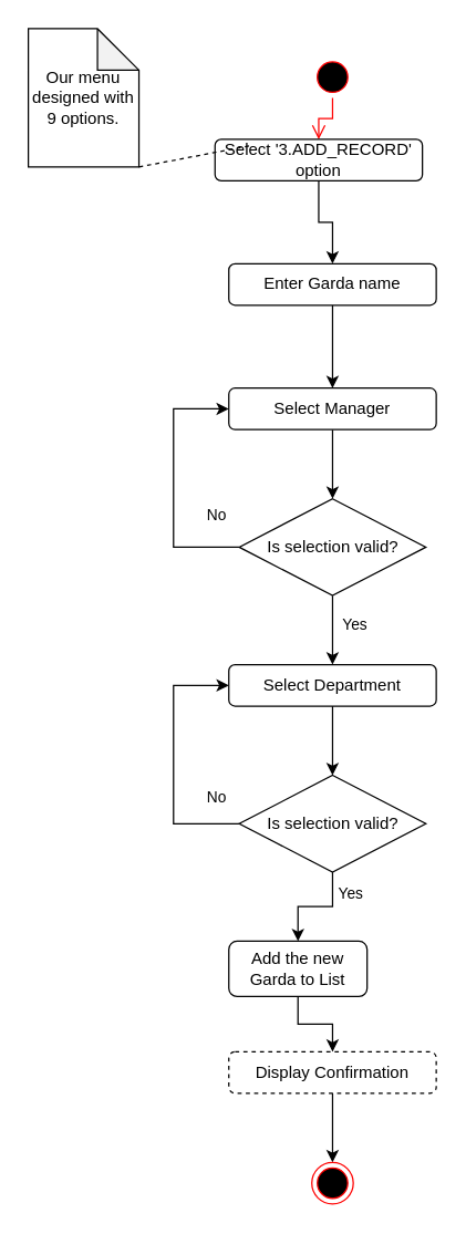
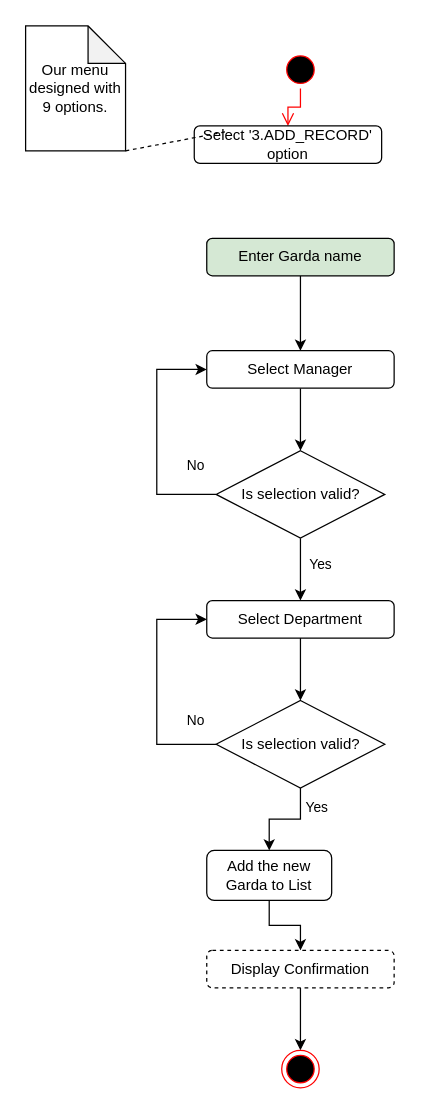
  <mxCell id="0" />
  <mxCell id="1" parent="0" />
  <mxCell id="2" value="" style="ellipse;html=1;shape=startState;fillColor=#000000;strokeColor=#ff0000;" vertex="1" parent="1"><mxGeometry x="225" y="40" width="30" height="30" as="geometry" /></mxCell>
  <mxCell id="3" value="" style="edgeStyle=orthogonalEdgeStyle;html=1;verticalAlign=bottom;endArrow=open;endSize=8;strokeColor=#ff0000;rounded=0;entryX=0.5;entryY=0;entryDx=0;entryDy=0;" edge="1" source="2" parent="1" target="5"><mxGeometry relative="1" as="geometry"><mxPoint x="240" y="180" as="targetPoint" /></mxGeometry></mxCell>
- <mxCell id="4" value="" style="edgeStyle=orthogonalEdgeStyle;rounded=0;orthogonalLoop=1;jettySize=auto;html=1;entryX=0.5;entryY=0;entryDx=0;entryDy=0;" edge="1" parent="1" source="5" target="7"><mxGeometry relative="1" as="geometry" /></mxCell>
  <mxCell id="5" value="Select '3.ADD_RECORD' option" style="rounded=1;whiteSpace=wrap;html=1;" vertex="1" parent="1"><mxGeometry x="155" y="100" width="150" height="30" as="geometry" /></mxCell>
  <mxCell id="6" value="" style="edgeStyle=orthogonalEdgeStyle;rounded=0;orthogonalLoop=1;jettySize=auto;html=1;entryX=0.5;entryY=0;entryDx=0;entryDy=0;" edge="1" parent="1" source="7" target="9"><mxGeometry relative="1" as="geometry" /></mxCell>
- <mxCell id="7" value="Enter Garda name" style="rounded=1;whiteSpace=wrap;html=1;" vertex="1" parent="1"><mxGeometry x="165" y="190" width="150" height="30" as="geometry" /></mxCell>
+ <mxCell id="7" value="Enter Garda name" style="rounded=1;whiteSpace=wrap;html=1;fillColor=#d5e8d4;" vertex="1" parent="1"><mxGeometry x="165" y="190" width="150" height="30" as="geometry" /></mxCell>
  <mxCell id="8" value="" style="edgeStyle=orthogonalEdgeStyle;rounded=0;orthogonalLoop=1;jettySize=auto;html=1;" edge="1" parent="1" source="9" target="18"><mxGeometry relative="1" as="geometry" /></mxCell>
  <mxCell id="9" value="Select Manager&lt;span style=&quot;color: rgba(0, 0, 0, 0); font-family: monospace; font-size: 0px; text-align: start; text-wrap-mode: nowrap;&quot;&gt;%3CmxGraphModel%3E%3Croot%3E%3CmxCell%20id%3D%220%22%2F%3E%3CmxCell%20id%3D%221%22%20parent%3D%220%22%2F%3E%3CmxCell%20id%3D%222%22%20value%3D%22%22%20style%3D%22rounded%3D1%3BwhiteSpace%3Dwrap%3Bhtml%3D1%3B%22%20vertex%3D%221%22%20parent%3D%221%22%3E%3CmxGeometry%20x%3D%2210%22%20y%3D%22150%22%20width%3D%22150%22%20height%3D%2230%22%20as%3D%22geometry%22%2F%3E%3C%2FmxCell%3E%3C%2Froot%3E%3C%2FmxGraphModel%3E&lt;/span&gt;" style="rounded=1;whiteSpace=wrap;html=1;" vertex="1" parent="1"><mxGeometry x="165" y="280" width="150" height="30" as="geometry" /></mxCell>
  <mxCell id="10" value="" style="edgeStyle=orthogonalEdgeStyle;rounded=0;orthogonalLoop=1;jettySize=auto;html=1;" edge="1" parent="1" source="11" target="23"><mxGeometry relative="1" as="geometry" /></mxCell>
  <mxCell id="11" value="Select Department" style="rounded=1;whiteSpace=wrap;html=1;" vertex="1" parent="1"><mxGeometry x="165" y="480" width="150" height="30" as="geometry" /></mxCell>
  <mxCell id="12" value="" style="edgeStyle=orthogonalEdgeStyle;rounded=0;orthogonalLoop=1;jettySize=auto;html=1;" edge="1" parent="1" source="13" target="25"><mxGeometry relative="1" as="geometry" /></mxCell>
  <mxCell id="13" value="Add the new Garda to List" style="rounded=1;whiteSpace=wrap;html=1;" vertex="1" parent="1"><mxGeometry x="165" y="680" width="100" height="40" as="geometry" /></mxCell>
  <mxCell id="14" value="" style="edgeStyle=orthogonalEdgeStyle;rounded=0;orthogonalLoop=1;jettySize=auto;html=1;entryX=0;entryY=0.5;entryDx=0;entryDy=0;exitX=0;exitY=0.5;exitDx=0;exitDy=0;" edge="1" parent="1" source="18" target="9"><mxGeometry relative="1" as="geometry"><mxPoint x="85" y="400" as="sourcePoint" /><mxPoint x="85" y="340" as="targetPoint" /><Array as="points"><mxPoint x="125" y="395" /><mxPoint x="125" y="295" /></Array></mxGeometry></mxCell>
  <mxCell id="15" value="No" style="edgeLabel;html=1;align=center;verticalAlign=middle;resizable=0;points=[];" vertex="1" connectable="0" parent="14"><mxGeometry x="-0.15" y="2" relative="1" as="geometry"><mxPoint x="32" y="9" as="offset" /></mxGeometry></mxCell>
  <mxCell id="16" value="" style="edgeStyle=orthogonalEdgeStyle;rounded=0;orthogonalLoop=1;jettySize=auto;html=1;" edge="1" parent="1" source="18" target="11"><mxGeometry relative="1" as="geometry" /></mxCell>
  <mxCell id="17" value="Yes" style="edgeLabel;html=1;align=center;verticalAlign=middle;resizable=0;points=[];" vertex="1" connectable="0" parent="16"><mxGeometry x="-0.213" y="-3" relative="1" as="geometry"><mxPoint x="18" as="offset" /></mxGeometry></mxCell>
  <mxCell id="18" value="Is selection valid?" style="rhombus;whiteSpace=wrap;html=1;" vertex="1" parent="1"><mxGeometry x="172.5" y="360" width="135" height="70" as="geometry" /></mxCell>
  <mxCell id="19" value="" style="edgeStyle=orthogonalEdgeStyle;rounded=0;orthogonalLoop=1;jettySize=auto;html=1;exitX=0;exitY=0.5;exitDx=0;exitDy=0;entryX=0;entryY=0.5;entryDx=0;entryDy=0;" edge="1" parent="1" source="23" target="11"><mxGeometry relative="1" as="geometry"><mxPoint x="155.5" y="540" as="sourcePoint" /><mxPoint x="156" y="450" as="targetPoint" /><Array as="points"><mxPoint x="125" y="595" /><mxPoint x="125" y="495" /></Array></mxGeometry></mxCell>
  <mxCell id="20" value="No" style="edgeLabel;html=1;align=center;verticalAlign=middle;resizable=0;points=[];" vertex="1" connectable="0" parent="19"><mxGeometry x="0.012" y="-2" relative="1" as="geometry"><mxPoint x="28" y="28" as="offset" /></mxGeometry></mxCell>
  <mxCell id="21" value="" style="edgeStyle=orthogonalEdgeStyle;rounded=0;orthogonalLoop=1;jettySize=auto;html=1;" edge="1" parent="1" source="23" target="13"><mxGeometry relative="1" as="geometry" /></mxCell>
  <mxCell id="22" value="Yes" style="edgeLabel;html=1;align=center;verticalAlign=middle;resizable=0;points=[];" vertex="1" connectable="0" parent="21"><mxGeometry x="-0.24" y="-1" relative="1" as="geometry"><mxPoint x="16" y="-9" as="offset" /></mxGeometry></mxCell>
  <mxCell id="23" value="Is selection valid?" style="rhombus;whiteSpace=wrap;html=1;" vertex="1" parent="1"><mxGeometry x="172.5" y="560" width="135" height="70" as="geometry" /></mxCell>
  <mxCell id="24" value="" style="edgeStyle=orthogonalEdgeStyle;rounded=0;orthogonalLoop=1;jettySize=auto;html=1;" edge="1" parent="1" source="25" target="26"><mxGeometry relative="1" as="geometry" /></mxCell>
  <mxCell id="25" value="Display Confirmation" style="rounded=1;whiteSpace=wrap;html=1;dashed=1;" vertex="1" parent="1"><mxGeometry x="165" y="760" width="150" height="30" as="geometry" /></mxCell>
  <mxCell id="26" value="" style="ellipse;html=1;shape=endState;fillColor=#000000;strokeColor=#ff0000;" vertex="1" parent="1"><mxGeometry x="225" y="840" width="30" height="30" as="geometry" /></mxCell>
  <mxCell id="27" value="Our menu designed with 9 options." style="shape=note;whiteSpace=wrap;html=1;backgroundOutline=1;darkOpacity=0.05;" vertex="1" parent="1"><mxGeometry x="20" y="20" width="80" height="100" as="geometry" /></mxCell>
  <mxCell id="28" value="" style="endArrow=none;dashed=1;html=1;rounded=0;exitX=1;exitY=1;exitDx=0;exitDy=0;exitPerimeter=0;entryX=0.165;entryY=0.159;entryDx=0;entryDy=0;entryPerimeter=0;" edge="1" parent="1" source="27" target="5"><mxGeometry width="50" height="50" relative="1" as="geometry"><mxPoint x="595" y="340" as="sourcePoint" /><mxPoint x="645" y="290" as="targetPoint" /></mxGeometry></mxCell>
